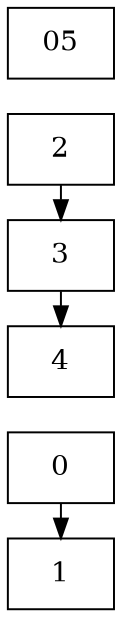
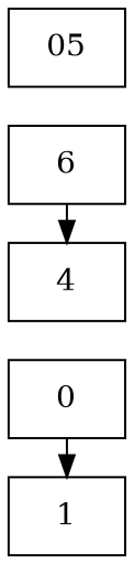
  digraph {
    rankdir=LR
    node [group=0 shape=box]
    n1 [label=0]
    n2 [label=1]
-   n3 [label=2]
-   n4 [label=3]
+   n4 [label=6]
    n5 [label=4]
    n6 [label=05]
    subgraph sub_1 {
      rank=same
      n1
      n2
-     n3
      n4
      n5
    }
    n1 -> n2
-   n3 -> n4
    n4 -> n5
  }
